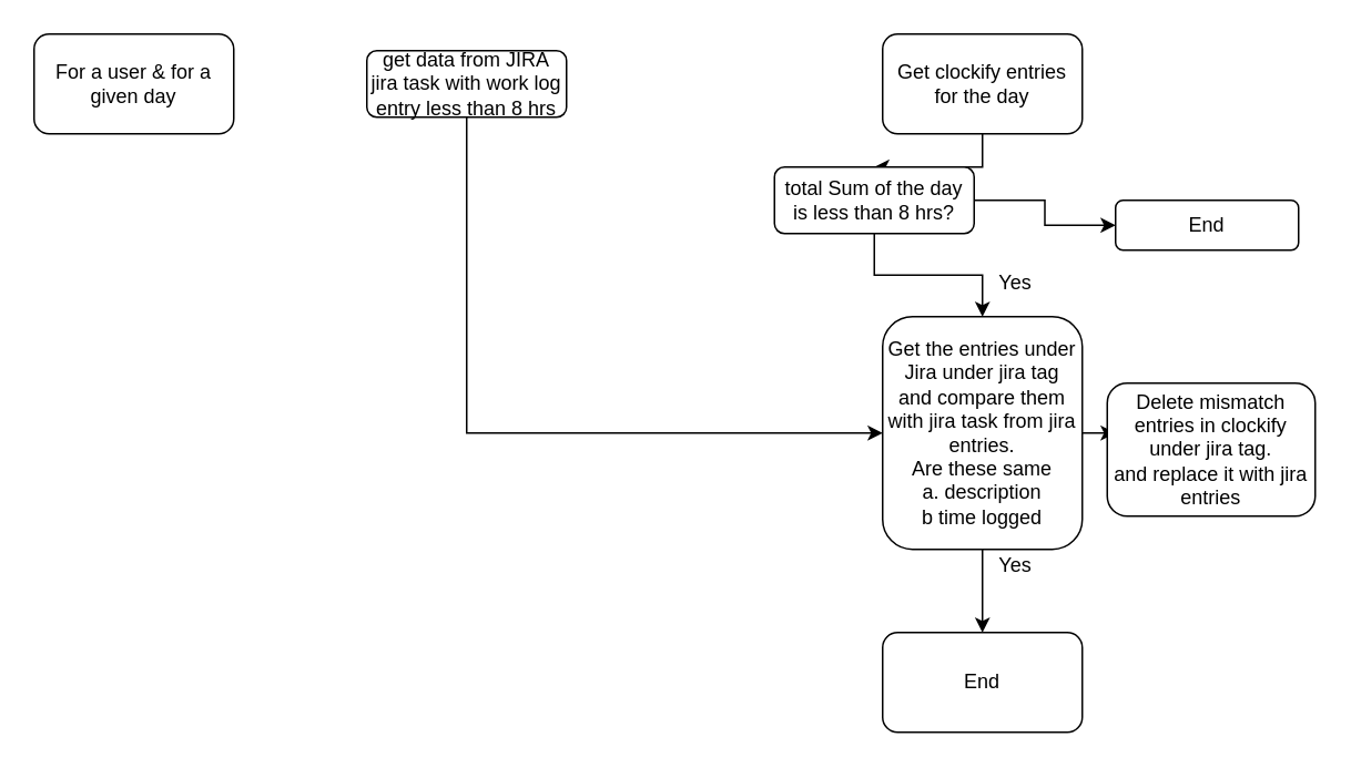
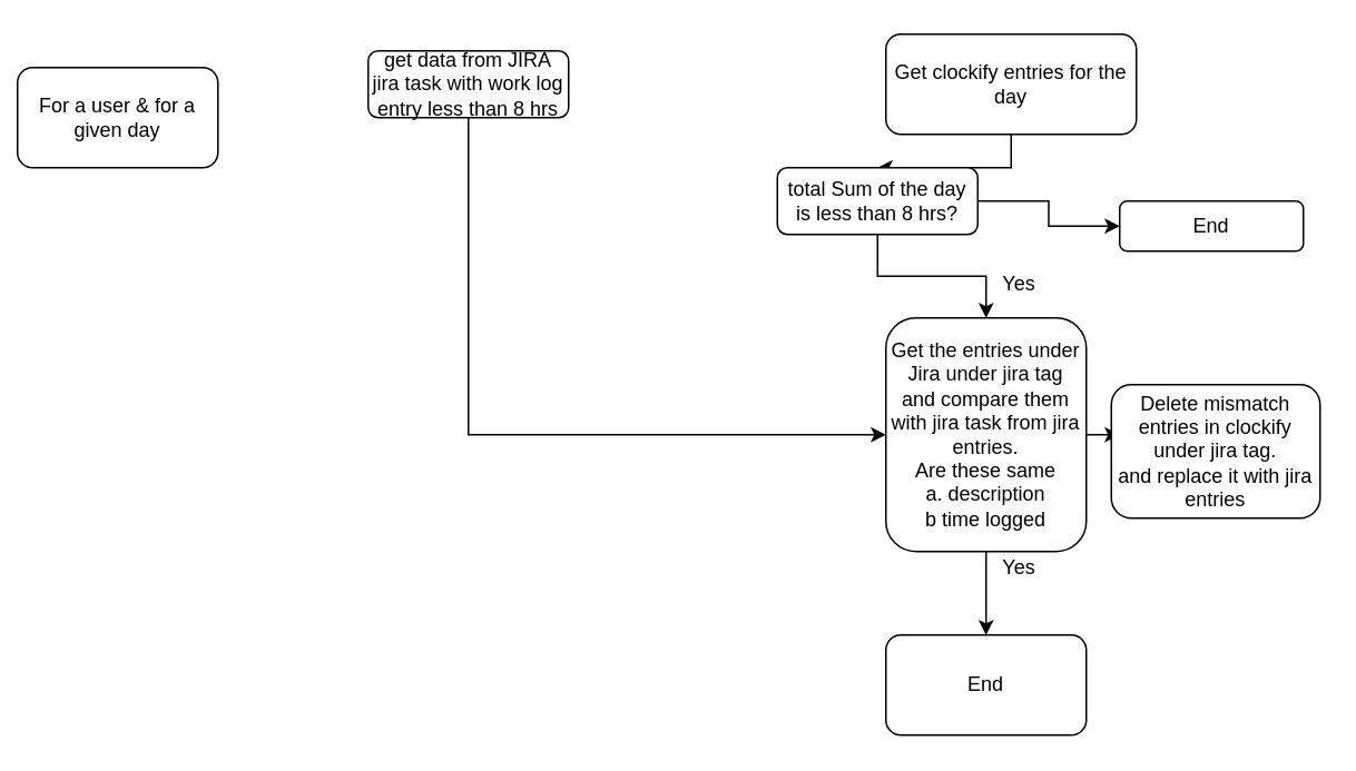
  <mxCell id="0" />
  <mxCell id="1" parent="0" />
  <mxCell id="2" style="edgeStyle=orthogonalEdgeStyle;rounded=0;orthogonalLoop=1;jettySize=auto;html=1;exitX=0.5;exitY=1;exitDx=0;exitDy=0;entryX=0;entryY=0.5;entryDx=0;entryDy=0;" edge="1" parent="1" source="3" target="12"><mxGeometry relative="1" as="geometry" /></mxCell>
  <mxCell id="3" value="get data from JIRA&lt;br&gt;jira task with work log entry less than 8 hrs" style="rounded=1;whiteSpace=wrap;html=1;fontSize=12;glass=0;strokeWidth=1;shadow=0;" parent="1" vertex="1"><mxGeometry x="220" y="30" width="120" height="40" as="geometry" /></mxCell>
- <mxCell id="4" value="For a user &amp;amp; for a given day" style="rounded=1;whiteSpace=wrap;html=1;" vertex="1" parent="1"><mxGeometry x="20" y="20" width="120" height="60" as="geometry" /></mxCell>
+ <mxCell id="4" value="For a user &amp;amp; for a given day" style="rounded=1;whiteSpace=wrap;html=1;" vertex="1" parent="1"><mxGeometry x="10" y="40" width="120" height="60" as="geometry" /></mxCell>
  <mxCell id="5" value="" style="edgeStyle=orthogonalEdgeStyle;rounded=0;orthogonalLoop=1;jettySize=auto;html=1;" edge="1" parent="1" source="6" target="9"><mxGeometry relative="1" as="geometry" /></mxCell>
- <mxCell id="6" value="Get clockify entries for the day" style="rounded=1;whiteSpace=wrap;html=1;" vertex="1" parent="1"><mxGeometry x="530" y="20" width="120" height="60" as="geometry" /></mxCell>
+ <mxCell id="6" value="Get clockify entries for the day" style="rounded=1;whiteSpace=wrap;html=1;" vertex="1" parent="1"><mxGeometry x="530" y="20" width="150" height="60" as="geometry" /></mxCell>
  <mxCell id="7" value="" style="edgeStyle=orthogonalEdgeStyle;rounded=0;orthogonalLoop=1;jettySize=auto;html=1;" edge="1" parent="1" source="9" target="12"><mxGeometry relative="1" as="geometry" /></mxCell>
  <mxCell id="8" value="" style="edgeStyle=orthogonalEdgeStyle;rounded=0;orthogonalLoop=1;jettySize=auto;html=1;" edge="1" parent="1" source="9" target="14"><mxGeometry relative="1" as="geometry" /></mxCell>
  <mxCell id="9" value="total Sum of the day is less than 8 hrs?" style="whiteSpace=wrap;html=1;rounded=1;" vertex="1" parent="1"><mxGeometry x="465" y="100" width="120" height="40" as="geometry" /></mxCell>
  <mxCell id="10" value="" style="edgeStyle=orthogonalEdgeStyle;rounded=0;orthogonalLoop=1;jettySize=auto;html=1;" edge="1" parent="1" source="12" target="15"><mxGeometry relative="1" as="geometry" /></mxCell>
  <mxCell id="11" style="edgeStyle=orthogonalEdgeStyle;rounded=0;orthogonalLoop=1;jettySize=auto;html=1;" edge="1" parent="1" source="12"><mxGeometry relative="1" as="geometry"><mxPoint x="670" y="260" as="targetPoint" /></mxGeometry></mxCell>
  <mxCell id="12" value="Get the entries under Jira under jira tag&lt;br&gt;and compare them with jira task from jira entries.&lt;br&gt;Are these same&lt;br&gt;a. description&lt;br&gt;b time logged" style="whiteSpace=wrap;html=1;rounded=1;" vertex="1" parent="1"><mxGeometry x="530" y="190" width="120" height="140" as="geometry" /></mxCell>
  <mxCell id="13" value="Yes" style="text;html=1;strokeColor=none;fillColor=none;align=center;verticalAlign=middle;whiteSpace=wrap;rounded=0;" vertex="1" parent="1"><mxGeometry x="590" y="160" width="40" height="20" as="geometry" /></mxCell>
  <mxCell id="14" value="End" style="whiteSpace=wrap;html=1;rounded=1;" vertex="1" parent="1"><mxGeometry x="670" y="120" width="110" height="30" as="geometry" /></mxCell>
  <mxCell id="15" value="End" style="whiteSpace=wrap;html=1;rounded=1;" vertex="1" parent="1"><mxGeometry x="530" y="380" width="120" height="60" as="geometry" /></mxCell>
  <mxCell id="16" value="Yes" style="text;html=1;strokeColor=none;fillColor=none;align=center;verticalAlign=middle;whiteSpace=wrap;rounded=0;" vertex="1" parent="1"><mxGeometry x="590" y="330" width="40" height="20" as="geometry" /></mxCell>
  <mxCell id="17" value="Delete mismatch entries in clockify under jira tag.&lt;br&gt;and replace it with jira entries" style="whiteSpace=wrap;html=1;rounded=1;" vertex="1" parent="1"><mxGeometry x="665" y="230" width="125" height="80" as="geometry" /></mxCell>
